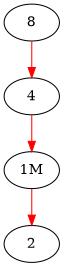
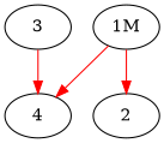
  digraph {
    fontname="DejaVu Serif"
    node [fontname="DejaVu Serif"]
    edge [color=red fontname="DejaVu Serif"]
    4
    "1M"
    2
-   3 [label=8]
-   4 -> "1M"
+   3
+   "1M" -> 4
    "1M" -> 2
    3 -> 4
  }
